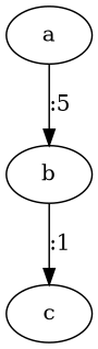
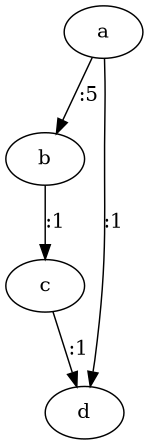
  digraph {
    n1 [label=a]
    n2 [label=b]
+   n3 [label=d]
    n4 [label=c]
    n1 -> n2 [label=":5"]
+   n1 -> n3 [label=":1"]
    n2 -> n4 [label=":1"]
+   n4 -> n3 [label=":1"]
  }
